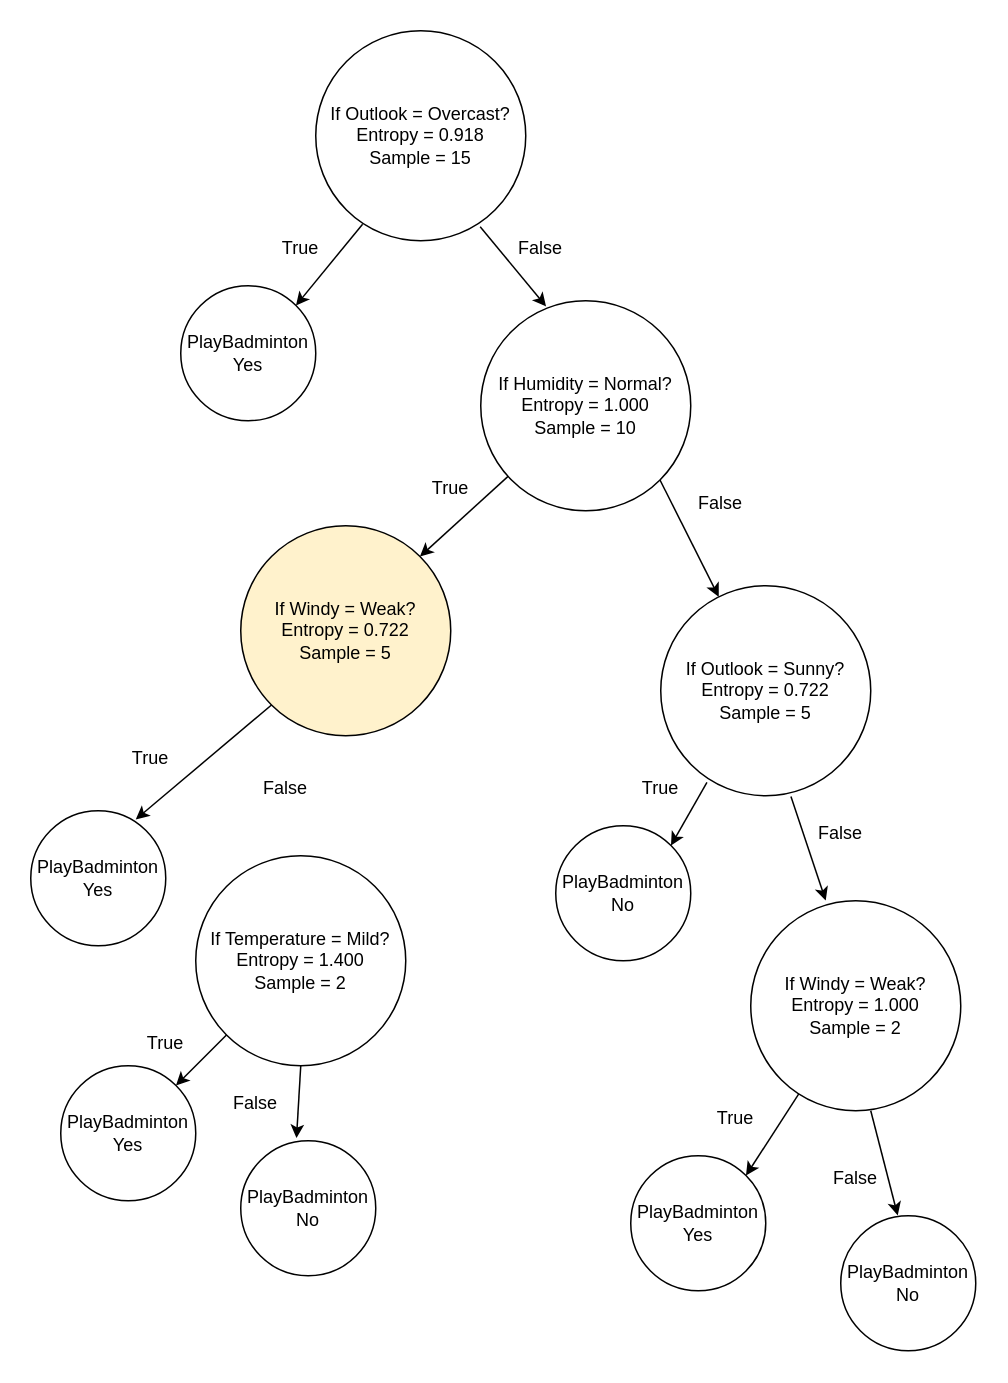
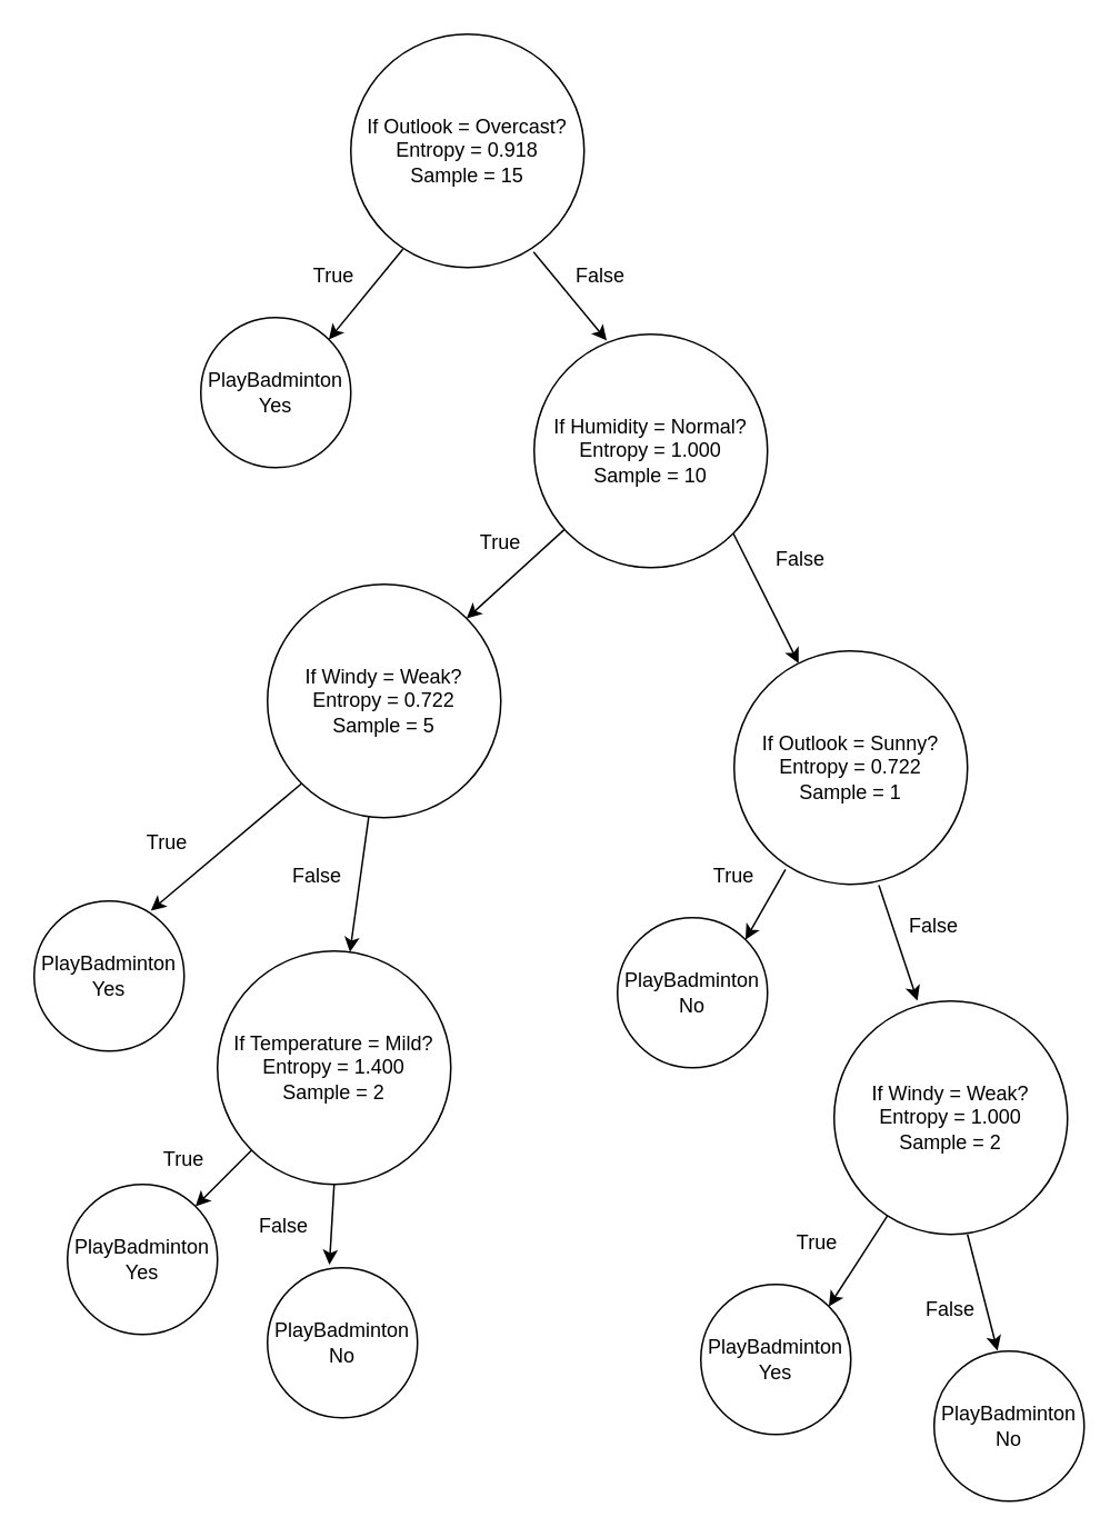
  <mxCell id="0" />
  <mxCell id="1" parent="0" />
  <mxCell id="2" value="If Outlook = Overcast?&lt;br&gt;Entropy = 0.918&lt;br&gt;Sample = 15" style="ellipse;whiteSpace=wrap;html=1;aspect=fixed;" vertex="1" parent="1"><mxGeometry x="210" y="20" width="140" height="140" as="geometry" /></mxCell>
  <mxCell id="3" value="PlayBadminton&lt;br&gt;Yes" style="ellipse;whiteSpace=wrap;html=1;aspect=fixed;" vertex="1" parent="1"><mxGeometry x="120" y="190" width="90" height="90" as="geometry" /></mxCell>
  <mxCell id="4" value="" style="endArrow=classic;html=1;rounded=0;entryX=1;entryY=0;entryDx=0;entryDy=0;exitX=0.223;exitY=0.921;exitDx=0;exitDy=0;exitPerimeter=0;" edge="1" parent="1" source="2" target="3"><mxGeometry width="50" height="50" relative="1" as="geometry"><mxPoint x="250" y="290" as="sourcePoint" /><mxPoint x="300" y="240" as="targetPoint" /></mxGeometry></mxCell>
  <mxCell id="5" value="True" style="text;strokeColor=none;align=center;fillColor=none;html=1;verticalAlign=middle;whiteSpace=wrap;rounded=0;" vertex="1" parent="1"><mxGeometry x="160" y="150" width="80" height="30" as="geometry" /></mxCell>
  <mxCell id="6" value="If Humidity = Normal?&lt;br&gt;Entropy = 1.000&lt;br&gt;Sample = 10" style="ellipse;whiteSpace=wrap;html=1;aspect=fixed;" vertex="1" parent="1"><mxGeometry x="320" y="200" width="140" height="140" as="geometry" /></mxCell>
  <mxCell id="7" value="" style="endArrow=classic;html=1;rounded=0;entryX=0.311;entryY=0.027;entryDx=0;entryDy=0;entryPerimeter=0;exitX=0.783;exitY=0.933;exitDx=0;exitDy=0;exitPerimeter=0;" edge="1" parent="1" source="2" target="6"><mxGeometry width="50" height="50" relative="1" as="geometry"><mxPoint x="250" y="290" as="sourcePoint" /><mxPoint x="300" y="240" as="targetPoint" /></mxGeometry></mxCell>
  <mxCell id="8" value="False" style="text;strokeColor=none;align=center;fillColor=none;html=1;verticalAlign=middle;whiteSpace=wrap;rounded=0;" vertex="1" parent="1"><mxGeometry x="320" y="150" width="80" height="30" as="geometry" /></mxCell>
- <mxCell id="9" value="If Windy = Weak?&lt;br&gt;Entropy = 0.722&lt;br&gt;Sample = 5" style="ellipse;whiteSpace=wrap;html=1;aspect=fixed;fillColor=#fff2cc;" vertex="1" parent="1"><mxGeometry x="160" y="350" width="140" height="140" as="geometry" /></mxCell>
+ <mxCell id="9" value="If Windy = Weak?&lt;br&gt;Entropy = 0.722&lt;br&gt;Sample = 5" style="ellipse;whiteSpace=wrap;html=1;aspect=fixed;" vertex="1" parent="1"><mxGeometry x="160" y="350" width="140" height="140" as="geometry" /></mxCell>
  <mxCell id="10" value="" style="endArrow=classic;html=1;rounded=0;entryX=1;entryY=0;entryDx=0;entryDy=0;" edge="1" parent="1" source="6" target="9"><mxGeometry width="50" height="50" relative="1" as="geometry"><mxPoint x="250" y="380" as="sourcePoint" /><mxPoint x="260" y="400" as="targetPoint" /></mxGeometry></mxCell>
  <mxCell id="11" value="True" style="text;strokeColor=none;align=center;fillColor=none;html=1;verticalAlign=middle;whiteSpace=wrap;rounded=0;" vertex="1" parent="1"><mxGeometry x="260" y="310" width="80" height="30" as="geometry" /></mxCell>
  <mxCell id="12" value="PlayBadminton&lt;br&gt;Yes" style="ellipse;whiteSpace=wrap;html=1;aspect=fixed;" vertex="1" parent="1"><mxGeometry x="20" y="540" width="90" height="90" as="geometry" /></mxCell>
  <mxCell id="13" value="" style="endArrow=classic;html=1;rounded=0;entryX=0.778;entryY=0.064;entryDx=0;entryDy=0;entryPerimeter=0;exitX=0;exitY=1;exitDx=0;exitDy=0;" edge="1" parent="1" source="9" target="12"><mxGeometry width="50" height="50" relative="1" as="geometry"><mxPoint x="160" y="480" as="sourcePoint" /><mxPoint x="300" y="460" as="targetPoint" /></mxGeometry></mxCell>
  <mxCell id="14" value="True" style="text;strokeColor=none;align=center;fillColor=none;html=1;verticalAlign=middle;whiteSpace=wrap;rounded=0;" vertex="1" parent="1"><mxGeometry x="60" y="490" width="80" height="30" as="geometry" /></mxCell>
  <mxCell id="15" value="If Temperature = Mild?&lt;br&gt;Entropy = 1.400&lt;br&gt;Sample = 2" style="ellipse;whiteSpace=wrap;html=1;aspect=fixed;" vertex="1" parent="1"><mxGeometry x="130" y="570" width="140" height="140" as="geometry" /></mxCell>
+ <mxCell id="16" value="" style="endArrow=classic;html=1;rounded=0;" edge="1" parent="1" source="9" target="15"><mxGeometry width="50" height="50" relative="1" as="geometry"><mxPoint x="210" y="500" as="sourcePoint" /><mxPoint x="300" y="660" as="targetPoint" /></mxGeometry></mxCell>
  <mxCell id="17" value="False" style="text;strokeColor=none;align=center;fillColor=none;html=1;verticalAlign=middle;whiteSpace=wrap;rounded=0;" vertex="1" parent="1"><mxGeometry x="150" y="510" width="80" height="30" as="geometry" /></mxCell>
  <mxCell id="18" value="PlayBadminton&lt;br&gt;Yes" style="ellipse;whiteSpace=wrap;html=1;aspect=fixed;" vertex="1" parent="1"><mxGeometry x="40" y="710" width="90" height="90" as="geometry" /></mxCell>
  <mxCell id="19" value="PlayBadminton&lt;br&gt;No" style="ellipse;whiteSpace=wrap;html=1;aspect=fixed;" vertex="1" parent="1"><mxGeometry x="160" y="760" width="90" height="90" as="geometry" /></mxCell>
  <mxCell id="20" value="" style="endArrow=classic;html=1;rounded=0;exitX=0;exitY=1;exitDx=0;exitDy=0;entryX=1;entryY=0;entryDx=0;entryDy=0;" edge="1" parent="1" source="15" target="18"><mxGeometry width="50" height="50" relative="1" as="geometry"><mxPoint x="250" y="670" as="sourcePoint" /><mxPoint x="300" y="620" as="targetPoint" /></mxGeometry></mxCell>
  <mxCell id="21" value="" style="endArrow=classic;html=1;rounded=0;exitX=0.5;exitY=1;exitDx=0;exitDy=0;entryX=0.413;entryY=-0.02;entryDx=0;entryDy=0;entryPerimeter=0;" edge="1" parent="1" source="15" target="19"><mxGeometry width="50" height="50" relative="1" as="geometry"><mxPoint x="250" y="670" as="sourcePoint" /><mxPoint x="300" y="620" as="targetPoint" /></mxGeometry></mxCell>
  <mxCell id="22" value="True" style="text;strokeColor=none;align=center;fillColor=none;html=1;verticalAlign=middle;whiteSpace=wrap;rounded=0;" vertex="1" parent="1"><mxGeometry x="70" y="680" width="80" height="30" as="geometry" /></mxCell>
  <mxCell id="23" value="False" style="text;strokeColor=none;align=center;fillColor=none;html=1;verticalAlign=middle;whiteSpace=wrap;rounded=0;" vertex="1" parent="1"><mxGeometry x="130" y="720" width="80" height="30" as="geometry" /></mxCell>
- <mxCell id="24" value="If Outlook = Sunny?&lt;br&gt;Entropy = 0.722&lt;br&gt;Sample = 5" style="ellipse;whiteSpace=wrap;html=1;aspect=fixed;" vertex="1" parent="1"><mxGeometry x="440" y="390" width="140" height="140" as="geometry" /></mxCell>
+ <mxCell id="24" value="If Outlook = Sunny?&lt;br&gt;Entropy = 0.722&lt;br&gt;Sample = 1" style="ellipse;whiteSpace=wrap;html=1;aspect=fixed;" vertex="1" parent="1"><mxGeometry x="440" y="390" width="140" height="140" as="geometry" /></mxCell>
  <mxCell id="25" value="" style="endArrow=classic;html=1;rounded=0;exitX=1;exitY=1;exitDx=0;exitDy=0;" edge="1" parent="1" source="6" target="24"><mxGeometry width="50" height="50" relative="1" as="geometry"><mxPoint x="420" y="310" as="sourcePoint" /><mxPoint x="300" y="320" as="targetPoint" /></mxGeometry></mxCell>
  <mxCell id="26" value="False" style="text;strokeColor=none;align=center;fillColor=none;html=1;verticalAlign=middle;whiteSpace=wrap;rounded=0;" vertex="1" parent="1"><mxGeometry x="440" y="320" width="80" height="30" as="geometry" /></mxCell>
  <mxCell id="27" value="PlayBadminton&lt;br&gt;No" style="ellipse;whiteSpace=wrap;html=1;aspect=fixed;" vertex="1" parent="1"><mxGeometry x="370" y="550" width="90" height="90" as="geometry" /></mxCell>
  <mxCell id="28" value="" style="endArrow=classic;html=1;rounded=0;entryX=1;entryY=0;entryDx=0;entryDy=0;exitX=0.22;exitY=0.936;exitDx=0;exitDy=0;exitPerimeter=0;" edge="1" parent="1" source="24" target="27"><mxGeometry width="50" height="50" relative="1" as="geometry"><mxPoint x="250" y="670" as="sourcePoint" /><mxPoint x="300" y="620" as="targetPoint" /></mxGeometry></mxCell>
  <mxCell id="29" value="True" style="text;strokeColor=none;align=center;fillColor=none;html=1;verticalAlign=middle;whiteSpace=wrap;rounded=0;" vertex="1" parent="1"><mxGeometry x="400" y="510" width="80" height="30" as="geometry" /></mxCell>
  <mxCell id="30" value="If Windy = Weak?&lt;br&gt;Entropy = 1.000&lt;br&gt;Sample = 2" style="ellipse;whiteSpace=wrap;html=1;aspect=fixed;" vertex="1" parent="1"><mxGeometry x="500" y="600" width="140" height="140" as="geometry" /></mxCell>
  <mxCell id="31" value="" style="endArrow=classic;html=1;rounded=0;entryX=0.357;entryY=-0.001;entryDx=0;entryDy=0;entryPerimeter=0;exitX=0.62;exitY=1.004;exitDx=0;exitDy=0;exitPerimeter=0;" edge="1" parent="1" source="24" target="30"><mxGeometry width="50" height="50" relative="1" as="geometry"><mxPoint x="250" y="670" as="sourcePoint" /><mxPoint x="300" y="620" as="targetPoint" /></mxGeometry></mxCell>
  <mxCell id="32" value="False" style="text;strokeColor=none;align=center;fillColor=none;html=1;verticalAlign=middle;whiteSpace=wrap;rounded=0;" vertex="1" parent="1"><mxGeometry x="520" y="540" width="80" height="30" as="geometry" /></mxCell>
  <mxCell id="33" value="PlayBadminton&lt;br&gt;Yes" style="ellipse;whiteSpace=wrap;html=1;aspect=fixed;" vertex="1" parent="1"><mxGeometry x="420" y="770" width="90" height="90" as="geometry" /></mxCell>
  <mxCell id="34" value="PlayBadminton&lt;br&gt;No" style="ellipse;whiteSpace=wrap;html=1;aspect=fixed;" vertex="1" parent="1"><mxGeometry x="560" y="810" width="90" height="90" as="geometry" /></mxCell>
  <mxCell id="35" value="True" style="text;strokeColor=none;align=center;fillColor=none;html=1;verticalAlign=middle;whiteSpace=wrap;rounded=0;" vertex="1" parent="1"><mxGeometry x="450" y="730" width="80" height="30" as="geometry" /></mxCell>
  <mxCell id="36" value="False" style="text;strokeColor=none;align=center;fillColor=none;html=1;verticalAlign=middle;whiteSpace=wrap;rounded=0;" vertex="1" parent="1"><mxGeometry x="530" y="770" width="80" height="30" as="geometry" /></mxCell>
  <mxCell id="37" value="" style="endArrow=classic;html=1;rounded=0;entryX=1;entryY=0;entryDx=0;entryDy=0;" edge="1" parent="1" source="30" target="33"><mxGeometry width="50" height="50" relative="1" as="geometry"><mxPoint x="250" y="670" as="sourcePoint" /><mxPoint x="300" y="620" as="targetPoint" /></mxGeometry></mxCell>
  <mxCell id="38" value="" style="endArrow=classic;html=1;rounded=0;entryX=0.422;entryY=-0.002;entryDx=0;entryDy=0;entryPerimeter=0;" edge="1" parent="1" target="34"><mxGeometry width="50" height="50" relative="1" as="geometry"><mxPoint x="580" y="740" as="sourcePoint" /><mxPoint x="300" y="620" as="targetPoint" /></mxGeometry></mxCell>
